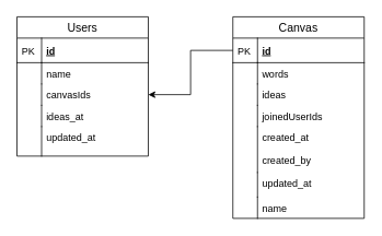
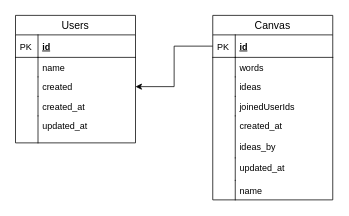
  <mxCell id="0" />
  <mxCell id="1" parent="0" />
  <mxCell id="2" value="Canvas" style="swimlane;fontStyle=0;childLayout=stackLayout;horizontal=1;startSize=26;horizontalStack=0;resizeParentMax=0;resizeLast=0;marginBottom=0;align=center;fontSize=14;" parent="1" vertex="1"><mxGeometry x="283" y="20" width="160" height="246" as="geometry" /></mxCell>
  <mxCell id="3" value="id" style="shape=partialRectangle;top=0;left=0;right=0;bottom=1;align=left;verticalAlign=middle;fillColor=none;spacingLeft=34;spacingRight=4;overflow=hidden;rotatable=0;points=[[0,0.5],[1,0.5]];portConstraint=eastwest;dropTarget=0;fontStyle=5;fontSize=12;" parent="2" vertex="1"><mxGeometry y="26" width="160" height="30" as="geometry" /></mxCell>
  <mxCell id="4" value="PK" style="shape=partialRectangle;top=0;left=0;bottom=0;fillColor=none;align=left;verticalAlign=middle;spacingLeft=4;spacingRight=4;overflow=hidden;rotatable=0;points=[];portConstraint=eastwest;part=1;fontSize=12;" parent="3" vertex="1" connectable="0"><mxGeometry width="30" height="30" as="geometry" /></mxCell>
  <mxCell id="5" value="words" style="shape=partialRectangle;top=0;left=0;right=0;bottom=0;align=left;verticalAlign=top;fillColor=none;spacingLeft=34;spacingRight=4;overflow=hidden;rotatable=0;points=[[0,0.5],[1,0.5]];portConstraint=eastwest;dropTarget=0;fontSize=12;" parent="2" vertex="1"><mxGeometry y="56" width="160" height="26" as="geometry" /></mxCell>
  <mxCell id="6" value="" style="shape=partialRectangle;top=0;left=0;bottom=0;fillColor=none;align=left;verticalAlign=top;spacingLeft=4;spacingRight=4;overflow=hidden;rotatable=0;points=[];portConstraint=eastwest;part=1;fontSize=12;" parent="5" vertex="1" connectable="0"><mxGeometry width="30" height="26" as="geometry" /></mxCell>
  <mxCell id="7" value="ideas" style="shape=partialRectangle;top=0;left=0;right=0;bottom=0;align=left;verticalAlign=top;fillColor=none;spacingLeft=34;spacingRight=4;overflow=hidden;rotatable=0;points=[[0,0.5],[1,0.5]];portConstraint=eastwest;dropTarget=0;fontSize=12;" parent="2" vertex="1"><mxGeometry y="82" width="160" height="26" as="geometry" /></mxCell>
  <mxCell id="8" value="" style="shape=partialRectangle;top=0;left=0;bottom=0;fillColor=none;align=left;verticalAlign=top;spacingLeft=4;spacingRight=4;overflow=hidden;rotatable=0;points=[];portConstraint=eastwest;part=1;fontSize=12;" parent="7" vertex="1" connectable="0"><mxGeometry width="30" height="26" as="geometry" /></mxCell>
  <mxCell id="9" value="joinedUserIds" style="shape=partialRectangle;top=0;left=0;right=0;bottom=0;align=left;verticalAlign=top;fillColor=none;spacingLeft=34;spacingRight=4;overflow=hidden;rotatable=0;points=[[0,0.5],[1,0.5]];portConstraint=eastwest;dropTarget=0;fontSize=12;" parent="2" vertex="1"><mxGeometry y="108" width="160" height="26" as="geometry" /></mxCell>
  <mxCell id="10" value="" style="shape=partialRectangle;top=0;left=0;bottom=0;fillColor=none;align=left;verticalAlign=top;spacingLeft=4;spacingRight=4;overflow=hidden;rotatable=0;points=[];portConstraint=eastwest;part=1;fontSize=12;" parent="9" vertex="1" connectable="0"><mxGeometry width="30" height="26" as="geometry" /></mxCell>
- <mxCell id="11" value="created_at&#10;&#10;created_by" style="shape=partialRectangle;top=0;left=0;right=0;bottom=0;align=left;verticalAlign=top;fillColor=none;spacingLeft=34;spacingRight=4;overflow=hidden;rotatable=0;points=[[0,0.5],[1,0.5]];portConstraint=eastwest;dropTarget=0;fontSize=12;" parent="2" vertex="1"><mxGeometry y="134" width="160" height="56" as="geometry" /></mxCell>
+ <mxCell id="11" value="created_at&#10;&#10;ideas_by" style="shape=partialRectangle;top=0;left=0;right=0;bottom=0;align=left;verticalAlign=top;fillColor=none;spacingLeft=34;spacingRight=4;overflow=hidden;rotatable=0;points=[[0,0.5],[1,0.5]];portConstraint=eastwest;dropTarget=0;fontSize=12;" parent="2" vertex="1"><mxGeometry y="134" width="160" height="56" as="geometry" /></mxCell>
  <mxCell id="12" value="" style="shape=partialRectangle;top=0;left=0;bottom=0;fillColor=none;align=left;verticalAlign=top;spacingLeft=4;spacingRight=4;overflow=hidden;rotatable=0;points=[];portConstraint=eastwest;part=1;fontSize=12;" parent="11" vertex="1" connectable="0"><mxGeometry width="30" height="56" as="geometry" /></mxCell>
  <mxCell id="13" value="updated_at" style="shape=partialRectangle;top=0;left=0;right=0;bottom=0;align=left;verticalAlign=top;fillColor=none;spacingLeft=34;spacingRight=4;overflow=hidden;rotatable=0;points=[[0,0.5],[1,0.5]];portConstraint=eastwest;dropTarget=0;fontSize=12;" parent="2" vertex="1"><mxGeometry y="190" width="160" height="30" as="geometry" /></mxCell>
  <mxCell id="14" value="" style="shape=partialRectangle;top=0;left=0;bottom=0;fillColor=none;align=left;verticalAlign=top;spacingLeft=4;spacingRight=4;overflow=hidden;rotatable=0;points=[];portConstraint=eastwest;part=1;fontSize=12;" parent="13" vertex="1" connectable="0"><mxGeometry width="30" height="30" as="geometry" /></mxCell>
  <mxCell id="15" value="name" style="shape=partialRectangle;top=0;left=0;right=0;bottom=0;align=left;verticalAlign=top;fillColor=none;spacingLeft=34;spacingRight=4;overflow=hidden;rotatable=0;points=[[0,0.5],[1,0.5]];portConstraint=eastwest;dropTarget=0;fontSize=12;" parent="2" vertex="1"><mxGeometry y="220" width="160" height="26" as="geometry" /></mxCell>
  <mxCell id="16" value="" style="shape=partialRectangle;top=0;left=0;bottom=0;fillColor=none;align=left;verticalAlign=top;spacingLeft=4;spacingRight=4;overflow=hidden;rotatable=0;points=[];portConstraint=eastwest;part=1;fontSize=12;" parent="15" vertex="1" connectable="0"><mxGeometry width="30" height="26" as="geometry" /></mxCell>
  <mxCell id="17" style="edgeStyle=orthogonalEdgeStyle;rounded=0;orthogonalLoop=1;jettySize=auto;html=1;exitX=0;exitY=0.5;exitDx=0;exitDy=0;" parent="1" source="3" target="23" edge="1"><mxGeometry relative="1" as="geometry" /></mxCell>
  <mxCell id="18" value="Users" style="swimlane;fontStyle=0;childLayout=stackLayout;horizontal=1;startSize=26;horizontalStack=0;resizeParent=1;resizeParentMax=0;resizeLast=0;collapsible=1;marginBottom=0;align=center;fontSize=14;" parent="1" vertex="1"><mxGeometry x="20" y="20" width="160" height="170" as="geometry" /></mxCell>
  <mxCell id="19" value="id" style="shape=partialRectangle;top=0;left=0;right=0;bottom=1;align=left;verticalAlign=middle;fillColor=none;spacingLeft=34;spacingRight=4;overflow=hidden;rotatable=0;points=[[0,0.5],[1,0.5]];portConstraint=eastwest;dropTarget=0;fontStyle=5;fontSize=12;" parent="18" vertex="1"><mxGeometry y="26" width="160" height="30" as="geometry" /></mxCell>
  <mxCell id="20" value="PK" style="shape=partialRectangle;top=0;left=0;bottom=0;fillColor=none;align=left;verticalAlign=middle;spacingLeft=4;spacingRight=4;overflow=hidden;rotatable=0;points=[];portConstraint=eastwest;part=1;fontSize=12;" parent="19" vertex="1" connectable="0"><mxGeometry width="30" height="30" as="geometry" /></mxCell>
  <mxCell id="21" value="name" style="shape=partialRectangle;top=0;left=0;right=0;bottom=0;align=left;verticalAlign=top;fillColor=none;spacingLeft=34;spacingRight=4;overflow=hidden;rotatable=0;points=[[0,0.5],[1,0.5]];portConstraint=eastwest;dropTarget=0;fontSize=12;" parent="18" vertex="1"><mxGeometry y="56" width="160" height="26" as="geometry" /></mxCell>
  <mxCell id="22" value="" style="shape=partialRectangle;top=0;left=0;bottom=0;fillColor=none;align=left;verticalAlign=top;spacingLeft=4;spacingRight=4;overflow=hidden;rotatable=0;points=[];portConstraint=eastwest;part=1;fontSize=12;" parent="21" vertex="1" connectable="0"><mxGeometry width="30" height="26" as="geometry" /></mxCell>
- <mxCell id="23" value="canvasIds" style="shape=partialRectangle;top=0;left=0;right=0;bottom=0;align=left;verticalAlign=top;fillColor=none;spacingLeft=34;spacingRight=4;overflow=hidden;rotatable=0;points=[[0,0.5],[1,0.5]];portConstraint=eastwest;dropTarget=0;fontSize=12;" parent="18" vertex="1"><mxGeometry y="82" width="160" height="26" as="geometry" /></mxCell>
+ <mxCell id="23" value="created" style="shape=partialRectangle;top=0;left=0;right=0;bottom=0;align=left;verticalAlign=top;fillColor=none;spacingLeft=34;spacingRight=4;overflow=hidden;rotatable=0;points=[[0,0.5],[1,0.5]];portConstraint=eastwest;dropTarget=0;fontSize=12;" parent="18" vertex="1"><mxGeometry y="82" width="160" height="26" as="geometry" /></mxCell>
  <mxCell id="24" value="" style="shape=partialRectangle;top=0;left=0;bottom=0;fillColor=none;align=left;verticalAlign=top;spacingLeft=4;spacingRight=4;overflow=hidden;rotatable=0;points=[];portConstraint=eastwest;part=1;fontSize=12;" parent="23" vertex="1" connectable="0"><mxGeometry width="30" height="26" as="geometry" /></mxCell>
- <mxCell id="25" value="ideas_at" style="shape=partialRectangle;top=0;left=0;right=0;bottom=0;align=left;verticalAlign=top;fillColor=none;spacingLeft=34;spacingRight=4;overflow=hidden;rotatable=0;points=[[0,0.5],[1,0.5]];portConstraint=eastwest;dropTarget=0;fontSize=12;" parent="18" vertex="1"><mxGeometry y="108" width="160" height="26" as="geometry" /></mxCell>
+ <mxCell id="25" value="created_at" style="shape=partialRectangle;top=0;left=0;right=0;bottom=0;align=left;verticalAlign=top;fillColor=none;spacingLeft=34;spacingRight=4;overflow=hidden;rotatable=0;points=[[0,0.5],[1,0.5]];portConstraint=eastwest;dropTarget=0;fontSize=12;" parent="18" vertex="1"><mxGeometry y="108" width="160" height="26" as="geometry" /></mxCell>
  <mxCell id="26" value="" style="shape=partialRectangle;top=0;left=0;bottom=0;fillColor=none;align=left;verticalAlign=top;spacingLeft=4;spacingRight=4;overflow=hidden;rotatable=0;points=[];portConstraint=eastwest;part=1;fontSize=12;" parent="25" vertex="1" connectable="0"><mxGeometry width="30" height="26" as="geometry" /></mxCell>
  <mxCell id="27" value="updated_at" style="shape=partialRectangle;top=0;left=0;right=0;bottom=0;align=left;verticalAlign=top;fillColor=none;spacingLeft=34;spacingRight=4;overflow=hidden;rotatable=0;points=[[0,0.5],[1,0.5]];portConstraint=eastwest;dropTarget=0;fontSize=12;" parent="18" vertex="1"><mxGeometry y="134" width="160" height="36" as="geometry" /></mxCell>
  <mxCell id="28" value="" style="shape=partialRectangle;top=0;left=0;bottom=0;fillColor=none;align=left;verticalAlign=top;spacingLeft=4;spacingRight=4;overflow=hidden;rotatable=0;points=[];portConstraint=eastwest;part=1;fontSize=12;" parent="27" vertex="1" connectable="0"><mxGeometry width="30" height="36" as="geometry" /></mxCell>
